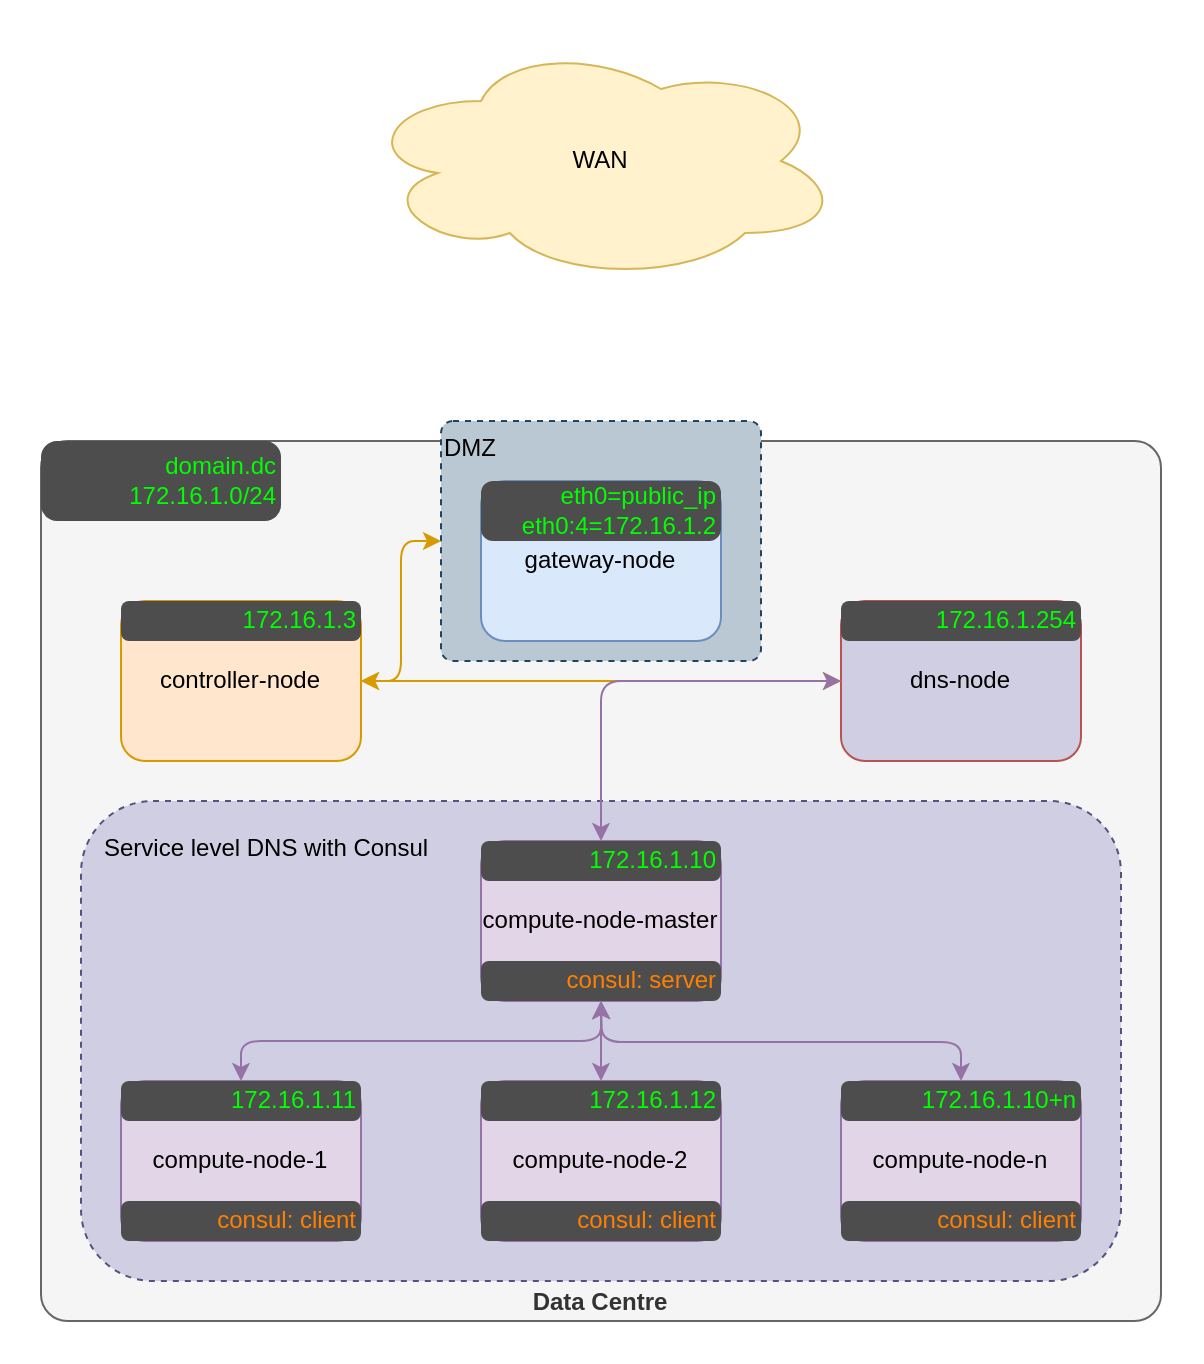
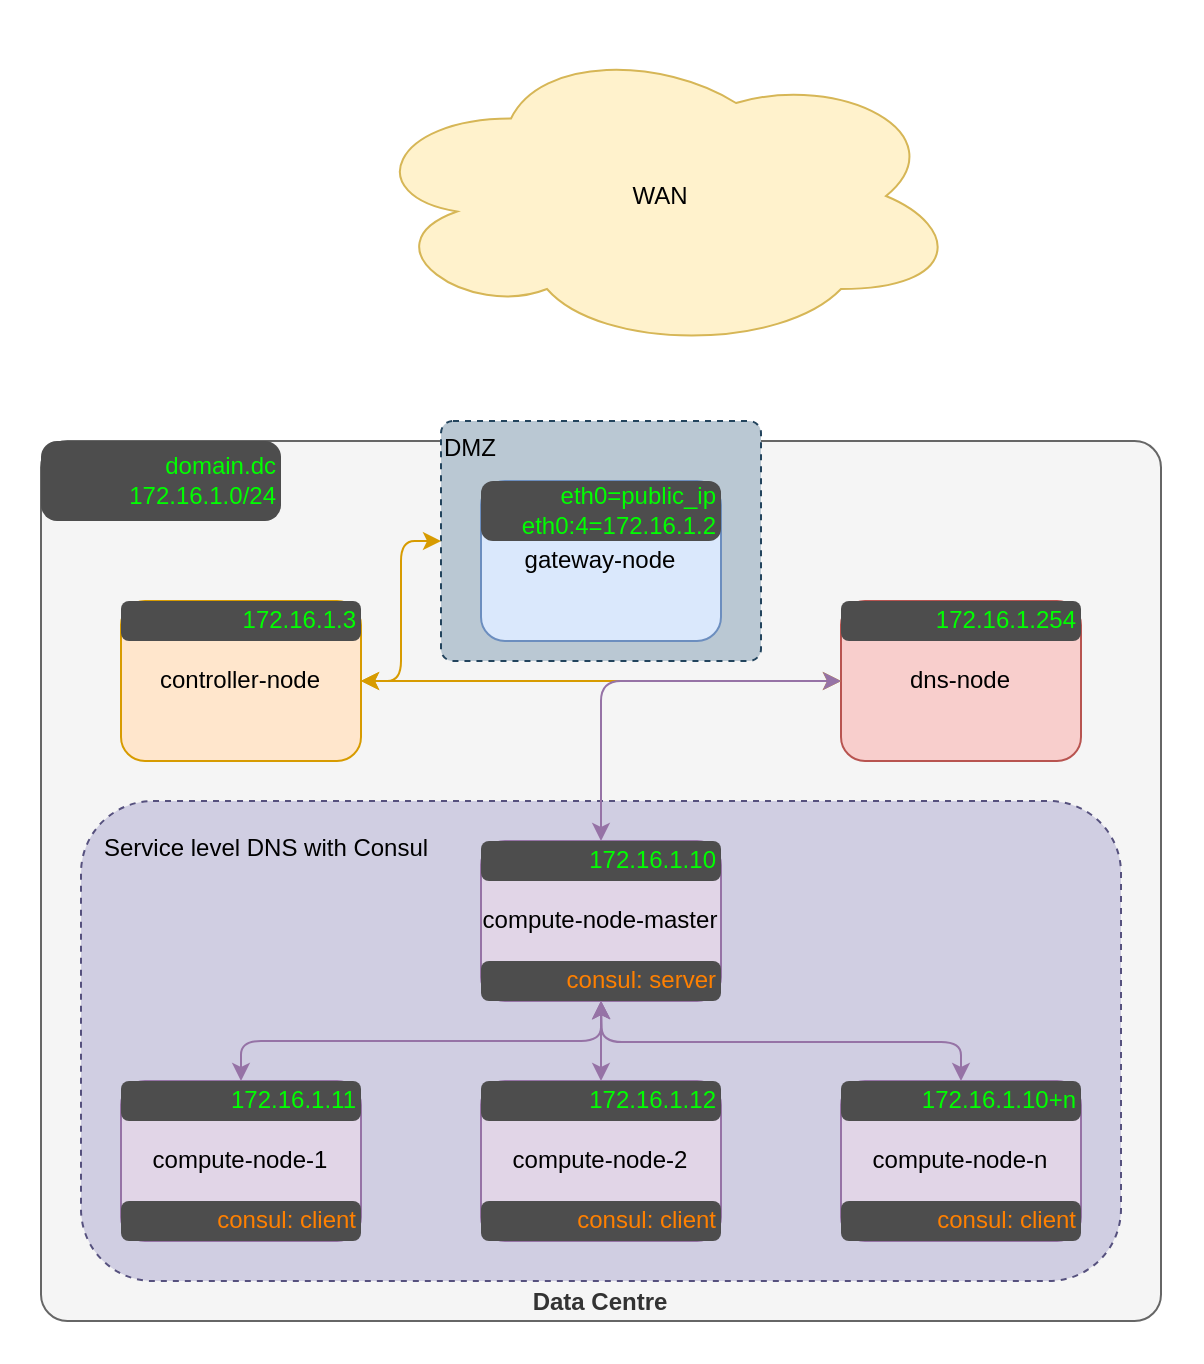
  <mxCell id="0" />
  <mxCell id="1" parent="0" />
- <mxCell id="2" value="WAN" style="ellipse;shape=cloud;whiteSpace=wrap;html=1;fillColor=#fff2cc;strokeColor=#d6b656;" parent="1" vertex="1"><mxGeometry x="180" y="20" width="240" height="120" as="geometry" /></mxCell>
+ <mxCell id="2" value="WAN" style="ellipse;shape=cloud;whiteSpace=wrap;html=1;fillColor=#fff2cc;strokeColor=#d6b656;" parent="1" vertex="1"><mxGeometry x="180" y="20" width="300" height="155" as="geometry" /></mxCell>
  <mxCell id="3" value="DataCentre" parent="0" />
  <mxCell id="4" value="Data Centre" style="rounded=1;whiteSpace=wrap;html=1;comic=0;shadow=0;glass=0;arcSize=3;fillColor=#f5f5f5;strokeColor=#666666;fontColor=#333333;labelPosition=center;verticalLabelPosition=middle;align=center;verticalAlign=bottom;spacingBottom=0;fontStyle=1" parent="3" vertex="1"><mxGeometry x="20" y="220" width="560" height="440" as="geometry" /></mxCell>
  <mxCell id="5" value="Compute Node Boundary" parent="0" />
  <mxCell id="6" value="Service level DNS with Consul" style="rounded=1;whiteSpace=wrap;html=1;shadow=0;glass=0;comic=0;align=left;dashed=1;fillColor=#d0cee2;strokeColor=#56517e;verticalAlign=top;spacingLeft=10;spacingTop=10;" parent="5" vertex="1"><mxGeometry x="40" y="400" width="520" height="240" as="geometry" /></mxCell>
  <mxCell id="7" value="Infrastructure Nodes" parent="0" />
  <mxCell id="8" value="DMZ" style="rounded=1;whiteSpace=wrap;html=1;comic=0;shadow=0;glass=0;arcSize=5;verticalAlign=top;labelPosition=center;verticalLabelPosition=middle;align=left;fillColor=#bac8d3;strokeColor=#23445d;dashed=1;" parent="7" vertex="1"><mxGeometry x="220" y="210" width="160" height="120" as="geometry" /></mxCell>
  <mxCell id="9" value="gateway-node" style="rounded=1;whiteSpace=wrap;html=1;shadow=0;glass=0;comic=0;fillColor=#dae8fc;strokeColor=#6c8ebf;" parent="7" vertex="1"><mxGeometry x="240" y="240" width="120" height="80" as="geometry" /></mxCell>
- <mxCell id="10" value="dns-node" style="rounded=1;whiteSpace=wrap;html=1;shadow=0;glass=0;comic=0;fillColor=#d0cee2;strokeColor=#b85450;" parent="7" vertex="1"><mxGeometry x="420" y="300" width="120" height="80" as="geometry" /></mxCell>
+ <mxCell id="10" value="dns-node" style="rounded=1;whiteSpace=wrap;html=1;shadow=0;glass=0;comic=0;fillColor=#f8cecc;strokeColor=#b85450;" parent="7" vertex="1"><mxGeometry x="420" y="300" width="120" height="80" as="geometry" /></mxCell>
  <mxCell id="11" value="controller-node" style="rounded=1;whiteSpace=wrap;html=1;shadow=0;glass=0;comic=0;fillColor=#ffe6cc;strokeColor=#d79b00;" parent="7" vertex="1"><mxGeometry x="60" y="300" width="120" height="80" as="geometry" /></mxCell>
  <mxCell id="12" value="" style="endArrow=classic;startArrow=classic;html=1;exitX=1;exitY=0.5;exitDx=0;exitDy=0;edgeStyle=orthogonalEdgeStyle;fillColor=#ffe6cc;strokeColor=#d79b00;" edge="1" parent="7" source="11" target="8"><mxGeometry width="50" height="50" relative="1" as="geometry"><mxPoint x="170" y="370" as="sourcePoint" /><mxPoint x="220" y="320" as="targetPoint" /></mxGeometry></mxCell>
  <mxCell id="13" value="" style="endArrow=classic;startArrow=classic;html=1;exitX=1;exitY=0.5;exitDx=0;exitDy=0;fillColor=#ffe6cc;strokeColor=#d79b00;" edge="1" parent="7" source="11" target="10"><mxGeometry width="50" height="50" relative="1" as="geometry"><mxPoint x="190" y="350" as="sourcePoint" /><mxPoint x="310" y="330" as="targetPoint" /></mxGeometry></mxCell>
  <mxCell id="14" value="Compute Nodes" parent="0" />
  <mxCell id="15" value="compute-node-master" style="rounded=1;whiteSpace=wrap;html=1;shadow=0;glass=0;comic=0;fillColor=#e1d5e7;strokeColor=#9673a6;" parent="14" vertex="1"><mxGeometry x="240" y="420" width="120" height="80" as="geometry" /></mxCell>
  <mxCell id="16" value="&lt;span style=&quot;white-space: normal&quot;&gt;compute-node-2&lt;/span&gt;" style="rounded=1;whiteSpace=wrap;html=1;shadow=0;glass=0;comic=0;fillColor=#e1d5e7;strokeColor=#9673a6;" parent="14" vertex="1"><mxGeometry x="240" y="540" width="120" height="80" as="geometry" /></mxCell>
  <mxCell id="17" value="&lt;span style=&quot;white-space: normal&quot;&gt;compute-node-n&lt;/span&gt;" style="rounded=1;whiteSpace=wrap;html=1;shadow=0;glass=0;comic=0;fillColor=#e1d5e7;strokeColor=#9673a6;" parent="14" vertex="1"><mxGeometry x="420" y="540" width="120" height="80" as="geometry" /></mxCell>
  <mxCell id="18" value="compute-node-1" style="rounded=1;whiteSpace=wrap;html=1;shadow=0;glass=0;comic=0;fillColor=#e1d5e7;strokeColor=#9673a6;" parent="14" vertex="1"><mxGeometry x="60" y="540" width="120" height="80" as="geometry" /></mxCell>
  <mxCell id="19" value="" style="endArrow=classic;startArrow=classic;html=1;exitX=0;exitY=0.5;exitDx=0;exitDy=0;edgeStyle=orthogonalEdgeStyle;fillColor=#e1d5e7;strokeColor=#9673a6;entryX=0.5;entryY=0;entryDx=0;entryDy=0;" edge="1" parent="14" source="10" target="15"><mxGeometry width="50" height="50" relative="1" as="geometry"><mxPoint x="124" y="549" as="sourcePoint" /><mxPoint x="310" y="510" as="targetPoint" /></mxGeometry></mxCell>
  <mxCell id="20" value="" style="endArrow=classic;startArrow=classic;html=1;exitX=0.5;exitY=0;exitDx=0;exitDy=0;entryX=0.5;entryY=1;entryDx=0;entryDy=0;fillColor=#e1d5e7;strokeColor=#9673a6;edgeStyle=orthogonalEdgeStyle;" edge="1" parent="14" source="18" target="15"><mxGeometry width="50" height="50" relative="1" as="geometry"><mxPoint x="100" y="540" as="sourcePoint" /><mxPoint x="150" y="490" as="targetPoint" /></mxGeometry></mxCell>
  <mxCell id="21" value="" style="endArrow=classic;startArrow=classic;html=1;exitX=0.5;exitY=0;exitDx=0;exitDy=0;entryX=0.5;entryY=1;entryDx=0;entryDy=0;fillColor=#e1d5e7;strokeColor=#9673a6;edgeStyle=orthogonalEdgeStyle;" edge="1" parent="14" source="16" target="15"><mxGeometry width="50" height="50" relative="1" as="geometry"><mxPoint x="130" y="550" as="sourcePoint" /><mxPoint x="310" y="510" as="targetPoint" /></mxGeometry></mxCell>
  <mxCell id="22" value="" style="endArrow=classic;startArrow=classic;html=1;exitX=0.5;exitY=0;exitDx=0;exitDy=0;fillColor=#e1d5e7;strokeColor=#9673a6;edgeStyle=orthogonalEdgeStyle;" edge="1" parent="14" source="17"><mxGeometry width="50" height="50" relative="1" as="geometry"><mxPoint x="310" y="550" as="sourcePoint" /><mxPoint x="300" y="500" as="targetPoint" /></mxGeometry></mxCell>
  <mxCell id="23" value="ip addresses" parent="0" />
  <mxCell id="24" value="eth0=public_ip&lt;br&gt;eth0:4=172.16.1.2" style="rounded=1;whiteSpace=wrap;html=1;shadow=0;glass=0;dashed=1;comic=0;fillColor=#4D4D4D;align=right;arcSize=20;fontColor=#00FF00;strokeColor=none;" parent="23" vertex="1"><mxGeometry x="240" y="240" width="120" height="30" as="geometry" /></mxCell>
  <mxCell id="25" value="domain.dc&lt;br&gt;172.16.1.0/24" style="rounded=1;whiteSpace=wrap;html=1;shadow=0;glass=0;dashed=1;comic=0;fillColor=#4D4D4D;align=right;arcSize=20;fontColor=#00FF00;strokeColor=none;" parent="23" vertex="1"><mxGeometry x="20" y="220" width="120" height="40" as="geometry" /></mxCell>
  <mxCell id="26" value="172.16.1.3" style="rounded=1;whiteSpace=wrap;html=1;shadow=0;glass=0;dashed=1;comic=0;fillColor=#4D4D4D;align=right;arcSize=20;fontColor=#00FF00;strokeColor=none;" parent="23" vertex="1"><mxGeometry x="60" y="300" width="120" height="20" as="geometry" /></mxCell>
  <mxCell id="27" value="172.16.1.254" style="rounded=1;whiteSpace=wrap;html=1;shadow=0;glass=0;dashed=1;comic=0;fillColor=#4D4D4D;align=right;arcSize=20;fontColor=#00FF00;strokeColor=none;" parent="23" vertex="1"><mxGeometry x="420" y="300" width="120" height="20" as="geometry" /></mxCell>
  <mxCell id="28" value="172.16.1.10" style="rounded=1;whiteSpace=wrap;html=1;shadow=0;glass=0;dashed=1;comic=0;fillColor=#4D4D4D;align=right;arcSize=20;fontColor=#00FF00;strokeColor=none;" parent="23" vertex="1"><mxGeometry x="240" y="420" width="120" height="20" as="geometry" /></mxCell>
  <mxCell id="29" value="172.16.1.11" style="rounded=1;whiteSpace=wrap;html=1;shadow=0;glass=0;dashed=1;comic=0;fillColor=#4D4D4D;align=right;arcSize=20;fontColor=#00FF00;strokeColor=none;" parent="23" vertex="1"><mxGeometry x="60" y="540" width="120" height="20" as="geometry" /></mxCell>
  <mxCell id="30" value="172.16.1.12" style="rounded=1;whiteSpace=wrap;html=1;shadow=0;glass=0;dashed=1;comic=0;fillColor=#4D4D4D;align=right;arcSize=20;fontColor=#00FF00;strokeColor=none;" parent="23" vertex="1"><mxGeometry x="240" y="540" width="120" height="20" as="geometry" /></mxCell>
  <mxCell id="31" value="172.16.1.10+n" style="rounded=1;whiteSpace=wrap;html=1;shadow=0;glass=0;dashed=1;comic=0;fillColor=#4D4D4D;align=right;arcSize=20;fontColor=#00FF00;strokeColor=none;" parent="23" vertex="1"><mxGeometry x="420" y="540" width="120" height="20" as="geometry" /></mxCell>
  <mxCell id="32" value="consul: server" style="rounded=1;whiteSpace=wrap;html=1;shadow=0;glass=0;dashed=1;comic=0;fillColor=#4D4D4D;align=right;arcSize=20;fontColor=#FF8000;strokeColor=none;" parent="23" vertex="1"><mxGeometry x="240" y="480" width="120" height="20" as="geometry" /></mxCell>
  <mxCell id="33" value="consul: client" style="rounded=1;whiteSpace=wrap;html=1;shadow=0;glass=0;dashed=1;comic=0;fillColor=#4D4D4D;align=right;arcSize=20;fontColor=#FF8000;strokeColor=none;" parent="23" vertex="1"><mxGeometry x="60" y="600" width="120" height="20" as="geometry" /></mxCell>
  <mxCell id="34" value="consul: client" style="rounded=1;whiteSpace=wrap;html=1;shadow=0;glass=0;dashed=1;comic=0;fillColor=#4D4D4D;align=right;arcSize=20;fontColor=#FF8000;strokeColor=none;" parent="23" vertex="1"><mxGeometry x="240" y="600" width="120" height="20" as="geometry" /></mxCell>
  <mxCell id="35" value="consul: client" style="rounded=1;whiteSpace=wrap;html=1;shadow=0;glass=0;dashed=1;comic=0;fillColor=#4D4D4D;align=right;arcSize=20;fontColor=#FF8000;strokeColor=none;" parent="23" vertex="1"><mxGeometry x="420" y="600" width="120" height="20" as="geometry" /></mxCell>
